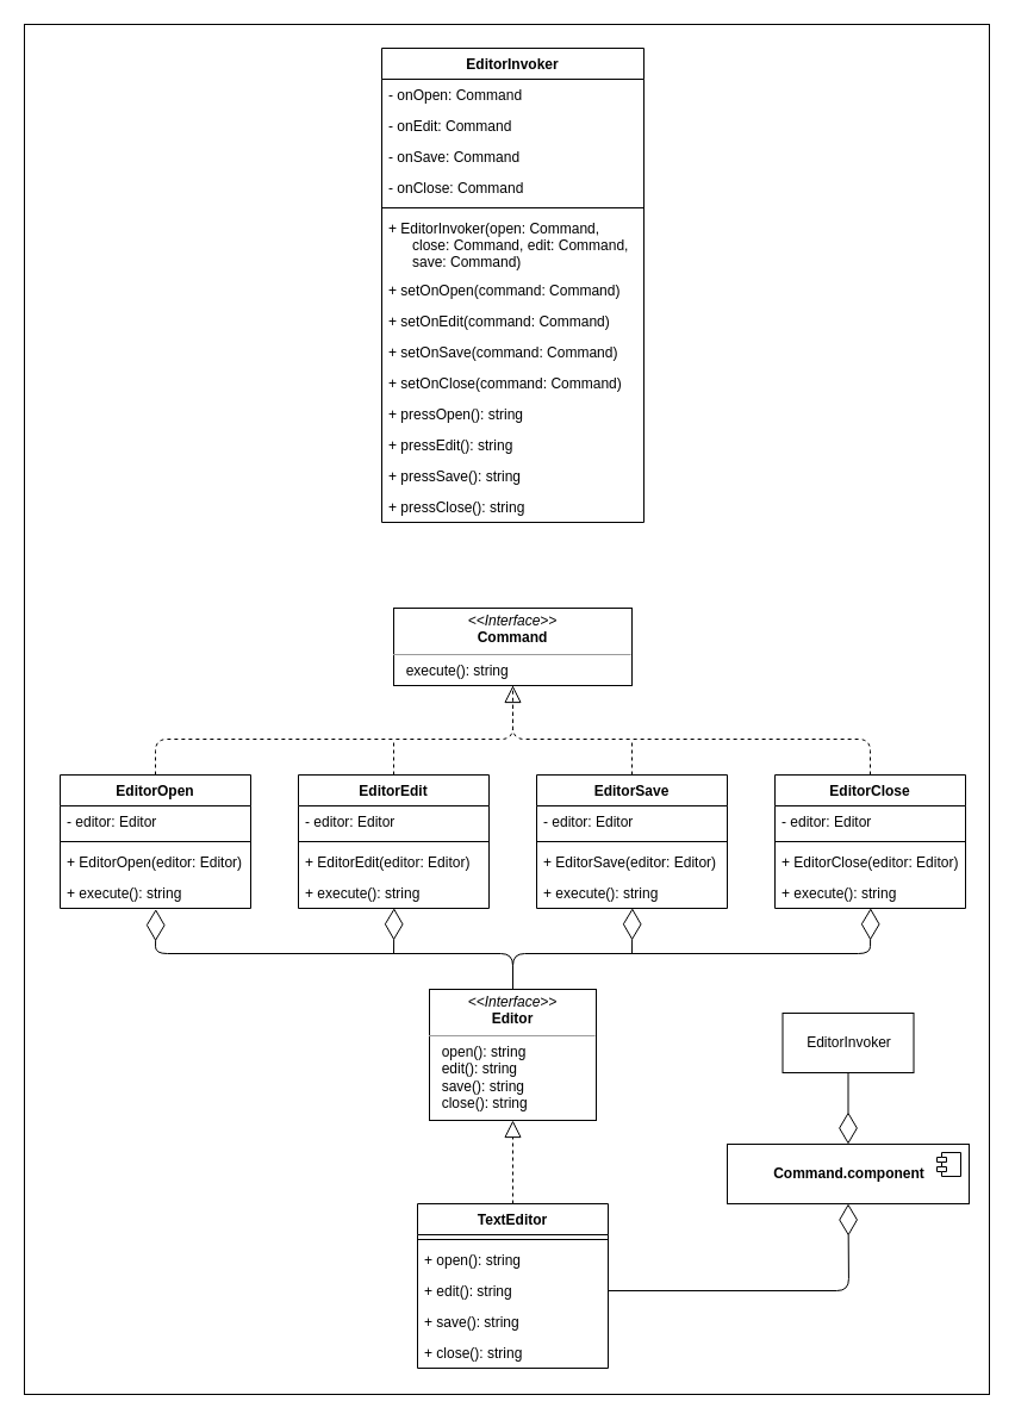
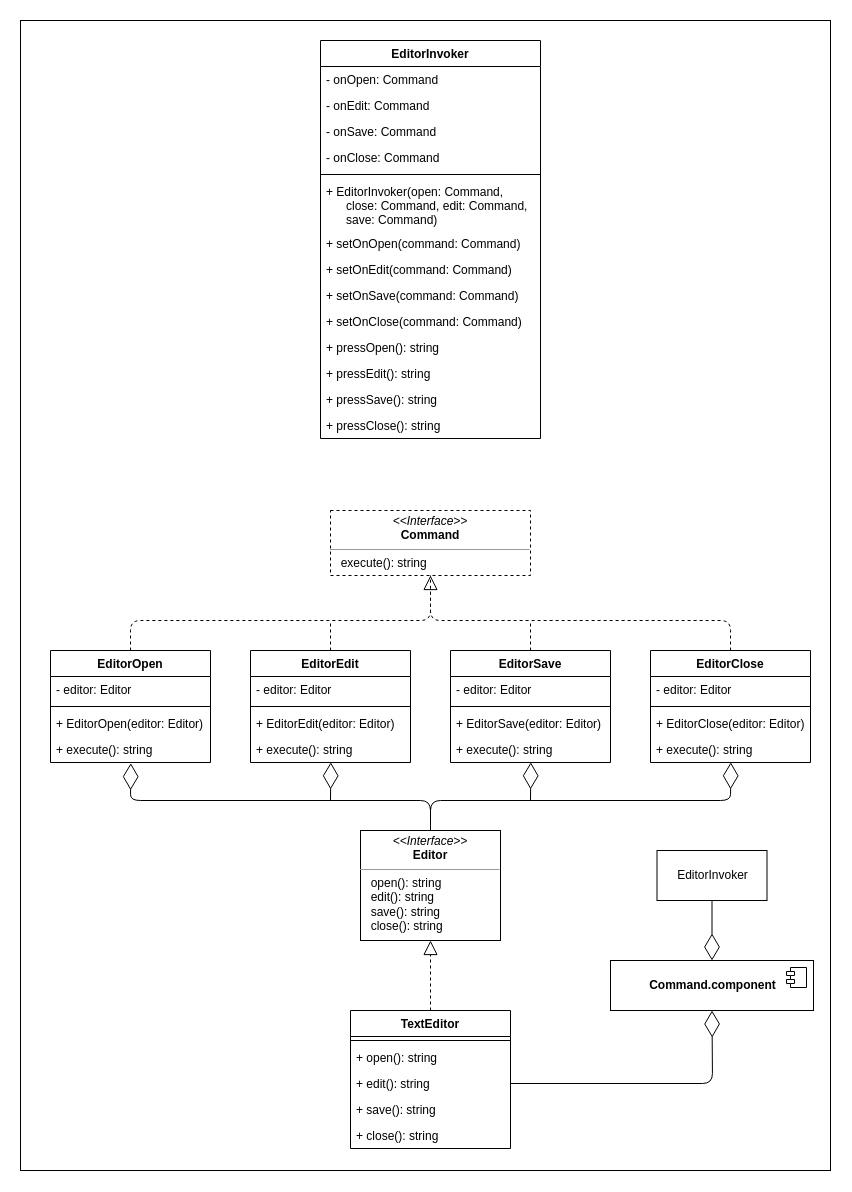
  <mxCell id="0" />
  <mxCell id="1" parent="0" />
  <mxCell id="2" value="" style="rounded=0;whiteSpace=wrap;html=1;" vertex="1" parent="1"><mxGeometry x="20" y="20" width="810" height="1150" as="geometry" /></mxCell>
  <mxCell id="3" value="EditorInvoker" style="swimlane;fontStyle=1;align=center;verticalAlign=top;childLayout=stackLayout;horizontal=1;startSize=26;horizontalStack=0;resizeParent=1;resizeParentMax=0;resizeLast=0;collapsible=1;marginBottom=0;" vertex="1" parent="1"><mxGeometry x="320" y="40" width="220" height="398" as="geometry" /></mxCell>
  <mxCell id="4" value="- onOpen: Command" style="text;strokeColor=none;fillColor=none;align=left;verticalAlign=top;spacingLeft=4;spacingRight=4;overflow=hidden;rotatable=0;points=[[0,0.5],[1,0.5]];portConstraint=eastwest;" vertex="1" parent="3"><mxGeometry y="26" width="220" height="26" as="geometry" /></mxCell>
  <mxCell id="5" value="- onEdit: Command" style="text;strokeColor=none;fillColor=none;align=left;verticalAlign=top;spacingLeft=4;spacingRight=4;overflow=hidden;rotatable=0;points=[[0,0.5],[1,0.5]];portConstraint=eastwest;" vertex="1" parent="3"><mxGeometry y="52" width="220" height="26" as="geometry" /></mxCell>
  <mxCell id="6" value="- onSave: Command" style="text;strokeColor=none;fillColor=none;align=left;verticalAlign=top;spacingLeft=4;spacingRight=4;overflow=hidden;rotatable=0;points=[[0,0.5],[1,0.5]];portConstraint=eastwest;" vertex="1" parent="3"><mxGeometry y="78" width="220" height="26" as="geometry" /></mxCell>
  <mxCell id="7" value="- onClose: Command" style="text;strokeColor=none;fillColor=none;align=left;verticalAlign=top;spacingLeft=4;spacingRight=4;overflow=hidden;rotatable=0;points=[[0,0.5],[1,0.5]];portConstraint=eastwest;" vertex="1" parent="3"><mxGeometry y="104" width="220" height="26" as="geometry" /></mxCell>
  <mxCell id="8" value="" style="line;strokeWidth=1;fillColor=none;align=left;verticalAlign=middle;spacingTop=-1;spacingLeft=3;spacingRight=3;rotatable=0;labelPosition=right;points=[];portConstraint=eastwest;" vertex="1" parent="3"><mxGeometry y="130" width="220" height="8" as="geometry" /></mxCell>
  <mxCell id="9" value="+ EditorInvoker(open: Command,&#10;      close: Command, edit: Command, &#10;      save: Command)" style="text;strokeColor=none;fillColor=none;align=left;verticalAlign=top;spacingLeft=4;spacingRight=4;overflow=hidden;rotatable=0;points=[[0,0.5],[1,0.5]];portConstraint=eastwest;" vertex="1" parent="3"><mxGeometry y="138" width="220" height="52" as="geometry" /></mxCell>
  <mxCell id="10" value="+ setOnOpen(command: Command)" style="text;strokeColor=none;fillColor=none;align=left;verticalAlign=top;spacingLeft=4;spacingRight=4;overflow=hidden;rotatable=0;points=[[0,0.5],[1,0.5]];portConstraint=eastwest;" vertex="1" parent="3"><mxGeometry y="190" width="220" height="26" as="geometry" /></mxCell>
  <mxCell id="11" value="+ setOnEdit(command: Command)" style="text;strokeColor=none;fillColor=none;align=left;verticalAlign=top;spacingLeft=4;spacingRight=4;overflow=hidden;rotatable=0;points=[[0,0.5],[1,0.5]];portConstraint=eastwest;" vertex="1" parent="3"><mxGeometry y="216" width="220" height="26" as="geometry" /></mxCell>
  <mxCell id="12" value="+ setOnSave(command: Command)" style="text;strokeColor=none;fillColor=none;align=left;verticalAlign=top;spacingLeft=4;spacingRight=4;overflow=hidden;rotatable=0;points=[[0,0.5],[1,0.5]];portConstraint=eastwest;" vertex="1" parent="3"><mxGeometry y="242" width="220" height="26" as="geometry" /></mxCell>
  <mxCell id="13" value="+ setOnClose(command: Command)" style="text;strokeColor=none;fillColor=none;align=left;verticalAlign=top;spacingLeft=4;spacingRight=4;overflow=hidden;rotatable=0;points=[[0,0.5],[1,0.5]];portConstraint=eastwest;" vertex="1" parent="3"><mxGeometry y="268" width="220" height="26" as="geometry" /></mxCell>
  <mxCell id="14" value="+ pressOpen(): string" style="text;strokeColor=none;fillColor=none;align=left;verticalAlign=top;spacingLeft=4;spacingRight=4;overflow=hidden;rotatable=0;points=[[0,0.5],[1,0.5]];portConstraint=eastwest;" vertex="1" parent="3"><mxGeometry y="294" width="220" height="26" as="geometry" /></mxCell>
  <mxCell id="15" value="+ pressEdit(): string" style="text;strokeColor=none;fillColor=none;align=left;verticalAlign=top;spacingLeft=4;spacingRight=4;overflow=hidden;rotatable=0;points=[[0,0.5],[1,0.5]];portConstraint=eastwest;" vertex="1" parent="3"><mxGeometry y="320" width="220" height="26" as="geometry" /></mxCell>
  <mxCell id="16" value="+ pressSave(): string" style="text;strokeColor=none;fillColor=none;align=left;verticalAlign=top;spacingLeft=4;spacingRight=4;overflow=hidden;rotatable=0;points=[[0,0.5],[1,0.5]];portConstraint=eastwest;" vertex="1" parent="3"><mxGeometry y="346" width="220" height="26" as="geometry" /></mxCell>
  <mxCell id="17" value="+ pressClose(): string" style="text;strokeColor=none;fillColor=none;align=left;verticalAlign=top;spacingLeft=4;spacingRight=4;overflow=hidden;rotatable=0;points=[[0,0.5],[1,0.5]];portConstraint=eastwest;" vertex="1" parent="3"><mxGeometry y="372" width="220" height="26" as="geometry" /></mxCell>
- <mxCell id="18" value="&lt;p style=&quot;margin: 0px ; margin-top: 4px ; text-align: center&quot;&gt;&lt;i&gt;&amp;lt;&amp;lt;Interface&amp;gt;&amp;gt;&lt;/i&gt;&lt;br&gt;&lt;b&gt;Command&lt;/b&gt;&lt;/p&gt;&lt;hr size=&quot;1&quot;&gt;&lt;p style=&quot;margin: 0px ; margin-left: 4px&quot;&gt;&amp;nbsp; execute(): string&lt;/p&gt;" style="verticalAlign=top;align=left;overflow=fill;fontSize=12;fontFamily=Helvetica;html=1;" vertex="1" parent="1"><mxGeometry x="330" y="510" width="200" height="65" as="geometry" /></mxCell>
+ <mxCell id="18" value="&lt;p style=&quot;margin: 0px ; margin-top: 4px ; text-align: center&quot;&gt;&lt;i&gt;&amp;lt;&amp;lt;Interface&amp;gt;&amp;gt;&lt;/i&gt;&lt;br&gt;&lt;b&gt;Command&lt;/b&gt;&lt;/p&gt;&lt;hr size=&quot;1&quot;&gt;&lt;p style=&quot;margin: 0px ; margin-left: 4px&quot;&gt;&amp;nbsp; execute(): string&lt;/p&gt;" style="verticalAlign=top;align=left;overflow=fill;fontSize=12;fontFamily=Helvetica;html=1;dashed=1;" vertex="1" parent="1"><mxGeometry x="330" y="510" width="200" height="65" as="geometry" /></mxCell>
  <mxCell id="19" value="EditorEdit" style="swimlane;fontStyle=1;align=center;verticalAlign=top;childLayout=stackLayout;horizontal=1;startSize=26;horizontalStack=0;resizeParent=1;resizeParentMax=0;resizeLast=0;collapsible=1;marginBottom=0;" vertex="1" parent="1"><mxGeometry x="250" y="650" width="160" height="112" as="geometry" /></mxCell>
  <mxCell id="20" value="- editor: Editor" style="text;strokeColor=none;fillColor=none;align=left;verticalAlign=top;spacingLeft=4;spacingRight=4;overflow=hidden;rotatable=0;points=[[0,0.5],[1,0.5]];portConstraint=eastwest;" vertex="1" parent="19"><mxGeometry y="26" width="160" height="26" as="geometry" /></mxCell>
  <mxCell id="21" value="" style="line;strokeWidth=1;fillColor=none;align=left;verticalAlign=middle;spacingTop=-1;spacingLeft=3;spacingRight=3;rotatable=0;labelPosition=right;points=[];portConstraint=eastwest;" vertex="1" parent="19"><mxGeometry y="52" width="160" height="8" as="geometry" /></mxCell>
  <mxCell id="22" value="+ EditorEdit(editor: Editor)" style="text;strokeColor=none;fillColor=none;align=left;verticalAlign=top;spacingLeft=4;spacingRight=4;overflow=hidden;rotatable=0;points=[[0,0.5],[1,0.5]];portConstraint=eastwest;" vertex="1" parent="19"><mxGeometry y="60" width="160" height="26" as="geometry" /></mxCell>
  <mxCell id="23" value="+ execute(): string" style="text;strokeColor=none;fillColor=none;align=left;verticalAlign=top;spacingLeft=4;spacingRight=4;overflow=hidden;rotatable=0;points=[[0,0.5],[1,0.5]];portConstraint=eastwest;" vertex="1" parent="19"><mxGeometry y="86" width="160" height="26" as="geometry" /></mxCell>
  <mxCell id="24" value="EditorOpen" style="swimlane;fontStyle=1;align=center;verticalAlign=top;childLayout=stackLayout;horizontal=1;startSize=26;horizontalStack=0;resizeParent=1;resizeParentMax=0;resizeLast=0;collapsible=1;marginBottom=0;" vertex="1" parent="1"><mxGeometry x="50" y="650" width="160" height="112" as="geometry" /></mxCell>
  <mxCell id="25" value="- editor: Editor" style="text;strokeColor=none;fillColor=none;align=left;verticalAlign=top;spacingLeft=4;spacingRight=4;overflow=hidden;rotatable=0;points=[[0,0.5],[1,0.5]];portConstraint=eastwest;" vertex="1" parent="24"><mxGeometry y="26" width="160" height="26" as="geometry" /></mxCell>
  <mxCell id="26" value="" style="line;strokeWidth=1;fillColor=none;align=left;verticalAlign=middle;spacingTop=-1;spacingLeft=3;spacingRight=3;rotatable=0;labelPosition=right;points=[];portConstraint=eastwest;" vertex="1" parent="24"><mxGeometry y="52" width="160" height="8" as="geometry" /></mxCell>
  <mxCell id="27" value="+ EditorOpen(editor: Editor)" style="text;strokeColor=none;fillColor=none;align=left;verticalAlign=top;spacingLeft=4;spacingRight=4;overflow=hidden;rotatable=0;points=[[0,0.5],[1,0.5]];portConstraint=eastwest;" vertex="1" parent="24"><mxGeometry y="60" width="160" height="26" as="geometry" /></mxCell>
  <mxCell id="28" value="+ execute(): string" style="text;strokeColor=none;fillColor=none;align=left;verticalAlign=top;spacingLeft=4;spacingRight=4;overflow=hidden;rotatable=0;points=[[0,0.5],[1,0.5]];portConstraint=eastwest;" vertex="1" parent="24"><mxGeometry y="86" width="160" height="26" as="geometry" /></mxCell>
  <mxCell id="29" value="EditorSave" style="swimlane;fontStyle=1;align=center;verticalAlign=top;childLayout=stackLayout;horizontal=1;startSize=26;horizontalStack=0;resizeParent=1;resizeParentMax=0;resizeLast=0;collapsible=1;marginBottom=0;" vertex="1" parent="1"><mxGeometry x="450" y="650" width="160" height="112" as="geometry" /></mxCell>
  <mxCell id="30" value="- editor: Editor" style="text;strokeColor=none;fillColor=none;align=left;verticalAlign=top;spacingLeft=4;spacingRight=4;overflow=hidden;rotatable=0;points=[[0,0.5],[1,0.5]];portConstraint=eastwest;" vertex="1" parent="29"><mxGeometry y="26" width="160" height="26" as="geometry" /></mxCell>
  <mxCell id="31" value="" style="line;strokeWidth=1;fillColor=none;align=left;verticalAlign=middle;spacingTop=-1;spacingLeft=3;spacingRight=3;rotatable=0;labelPosition=right;points=[];portConstraint=eastwest;" vertex="1" parent="29"><mxGeometry y="52" width="160" height="8" as="geometry" /></mxCell>
  <mxCell id="32" value="+ EditorSave(editor: Editor)" style="text;strokeColor=none;fillColor=none;align=left;verticalAlign=top;spacingLeft=4;spacingRight=4;overflow=hidden;rotatable=0;points=[[0,0.5],[1,0.5]];portConstraint=eastwest;" vertex="1" parent="29"><mxGeometry y="60" width="160" height="26" as="geometry" /></mxCell>
  <mxCell id="33" value="+ execute(): string" style="text;strokeColor=none;fillColor=none;align=left;verticalAlign=top;spacingLeft=4;spacingRight=4;overflow=hidden;rotatable=0;points=[[0,0.5],[1,0.5]];portConstraint=eastwest;" vertex="1" parent="29"><mxGeometry y="86" width="160" height="26" as="geometry" /></mxCell>
  <mxCell id="34" value="EditorClose" style="swimlane;fontStyle=1;align=center;verticalAlign=top;childLayout=stackLayout;horizontal=1;startSize=26;horizontalStack=0;resizeParent=1;resizeParentMax=0;resizeLast=0;collapsible=1;marginBottom=0;" vertex="1" parent="1"><mxGeometry x="650" y="650" width="160" height="112" as="geometry" /></mxCell>
  <mxCell id="35" value="- editor: Editor" style="text;strokeColor=none;fillColor=none;align=left;verticalAlign=top;spacingLeft=4;spacingRight=4;overflow=hidden;rotatable=0;points=[[0,0.5],[1,0.5]];portConstraint=eastwest;" vertex="1" parent="34"><mxGeometry y="26" width="160" height="26" as="geometry" /></mxCell>
  <mxCell id="36" value="" style="line;strokeWidth=1;fillColor=none;align=left;verticalAlign=middle;spacingTop=-1;spacingLeft=3;spacingRight=3;rotatable=0;labelPosition=right;points=[];portConstraint=eastwest;" vertex="1" parent="34"><mxGeometry y="52" width="160" height="8" as="geometry" /></mxCell>
  <mxCell id="37" value="+ EditorClose(editor: Editor)" style="text;strokeColor=none;fillColor=none;align=left;verticalAlign=top;spacingLeft=4;spacingRight=4;overflow=hidden;rotatable=0;points=[[0,0.5],[1,0.5]];portConstraint=eastwest;" vertex="1" parent="34"><mxGeometry y="60" width="160" height="26" as="geometry" /></mxCell>
  <mxCell id="38" value="+ execute(): string" style="text;strokeColor=none;fillColor=none;align=left;verticalAlign=top;spacingLeft=4;spacingRight=4;overflow=hidden;rotatable=0;points=[[0,0.5],[1,0.5]];portConstraint=eastwest;" vertex="1" parent="34"><mxGeometry y="86" width="160" height="26" as="geometry" /></mxCell>
  <mxCell id="39" value="" style="endArrow=block;dashed=1;endFill=0;endSize=12;html=1;entryX=0.5;entryY=1;entryDx=0;entryDy=0;exitX=0.5;exitY=0;exitDx=0;exitDy=0;" edge="1" parent="1" source="24" target="18"><mxGeometry width="160" relative="1" as="geometry"><mxPoint x="350" y="850" as="sourcePoint" /><mxPoint x="510" y="850" as="targetPoint" /><Array as="points"><mxPoint x="130" y="620" /><mxPoint x="430" y="620" /></Array></mxGeometry></mxCell>
  <mxCell id="40" value="" style="endArrow=none;dashed=1;endFill=0;endSize=12;html=1;exitX=0.5;exitY=0;exitDx=0;exitDy=0;entryX=0.5;entryY=1;entryDx=0;entryDy=0;" edge="1" parent="1" source="34" target="18"><mxGeometry width="160" relative="1" as="geometry"><mxPoint x="690" y="580" as="sourcePoint" /><mxPoint x="660" y="580" as="targetPoint" /><Array as="points"><mxPoint x="730" y="620" /><mxPoint x="430" y="620" /></Array></mxGeometry></mxCell>
  <mxCell id="41" value="" style="endArrow=none;dashed=1;html=1;exitX=0.5;exitY=0;exitDx=0;exitDy=0;" edge="1" parent="1" source="19"><mxGeometry width="50" height="50" relative="1" as="geometry"><mxPoint x="260" y="620" as="sourcePoint" /><mxPoint x="330" y="620" as="targetPoint" /></mxGeometry></mxCell>
  <mxCell id="42" value="" style="endArrow=none;dashed=1;html=1;exitX=0.5;exitY=0;exitDx=0;exitDy=0;" edge="1" parent="1" source="29"><mxGeometry width="50" height="50" relative="1" as="geometry"><mxPoint x="540" y="620" as="sourcePoint" /><mxPoint x="530" y="620" as="targetPoint" /></mxGeometry></mxCell>
  <mxCell id="43" value="&lt;p style=&quot;margin: 0px ; margin-top: 4px ; text-align: center&quot;&gt;&lt;i&gt;&amp;lt;&amp;lt;Interface&amp;gt;&amp;gt;&lt;/i&gt;&lt;br&gt;&lt;b&gt;Editor&lt;/b&gt;&lt;/p&gt;&lt;hr size=&quot;1&quot;&gt;&lt;p style=&quot;margin: 0px ; margin-left: 4px&quot;&gt;&amp;nbsp; open(): string&lt;/p&gt;&lt;p style=&quot;margin: 0px ; margin-left: 4px&quot;&gt;&amp;nbsp; edit(): string&lt;/p&gt;&lt;p style=&quot;margin: 0px ; margin-left: 4px&quot;&gt;&amp;nbsp; save(): string&lt;/p&gt;&lt;p style=&quot;margin: 0px ; margin-left: 4px&quot;&gt;&amp;nbsp; close(): string&lt;/p&gt;" style="verticalAlign=top;align=left;overflow=fill;fontSize=12;fontFamily=Helvetica;html=1;" vertex="1" parent="1"><mxGeometry x="360" y="830" width="140" height="110" as="geometry" /></mxCell>
  <mxCell id="44" value="" style="endArrow=diamondThin;endFill=0;endSize=24;html=1;entryX=0.502;entryY=1.026;entryDx=0;entryDy=0;entryPerimeter=0;exitX=0.5;exitY=0;exitDx=0;exitDy=0;" edge="1" parent="1" source="43" target="28"><mxGeometry width="160" relative="1" as="geometry"><mxPoint x="140" y="910" as="sourcePoint" /><mxPoint x="300" y="910" as="targetPoint" /><Array as="points"><mxPoint x="430" y="800" /><mxPoint x="130" y="800" /></Array></mxGeometry></mxCell>
  <mxCell id="45" value="" style="endArrow=diamondThin;endFill=0;endSize=24;html=1;entryX=0.502;entryY=0.994;entryDx=0;entryDy=0;entryPerimeter=0;exitX=0.5;exitY=0;exitDx=0;exitDy=0;" edge="1" parent="1" source="43" target="38"><mxGeometry width="160" relative="1" as="geometry"><mxPoint x="590" y="900" as="sourcePoint" /><mxPoint x="750" y="900" as="targetPoint" /><Array as="points"><mxPoint x="430" y="800" /><mxPoint x="730" y="800" /></Array></mxGeometry></mxCell>
  <mxCell id="46" value="" style="endArrow=diamondThin;endFill=0;endSize=24;html=1;entryX=0.502;entryY=0.994;entryDx=0;entryDy=0;entryPerimeter=0;" edge="1" parent="1" target="23"><mxGeometry width="160" relative="1" as="geometry"><mxPoint x="330" y="800" as="sourcePoint" /><mxPoint x="380" y="900" as="targetPoint" /></mxGeometry></mxCell>
  <mxCell id="47" value="" style="endArrow=diamondThin;endFill=0;endSize=24;html=1;entryX=0.502;entryY=0.994;entryDx=0;entryDy=0;entryPerimeter=0;" edge="1" parent="1" target="33"><mxGeometry width="160" relative="1" as="geometry"><mxPoint x="530" y="800" as="sourcePoint" /><mxPoint x="780" y="930" as="targetPoint" /></mxGeometry></mxCell>
  <mxCell id="48" value="TextEditor" style="swimlane;fontStyle=1;align=center;verticalAlign=top;childLayout=stackLayout;horizontal=1;startSize=26;horizontalStack=0;resizeParent=1;resizeParentMax=0;resizeLast=0;collapsible=1;marginBottom=0;" vertex="1" parent="1"><mxGeometry x="350" y="1010" width="160" height="138" as="geometry" /></mxCell>
  <mxCell id="49" value="" style="line;strokeWidth=1;fillColor=none;align=left;verticalAlign=middle;spacingTop=-1;spacingLeft=3;spacingRight=3;rotatable=0;labelPosition=right;points=[];portConstraint=eastwest;" vertex="1" parent="48"><mxGeometry y="26" width="160" height="8" as="geometry" /></mxCell>
  <mxCell id="50" value="+ open(): string" style="text;strokeColor=none;fillColor=none;align=left;verticalAlign=top;spacingLeft=4;spacingRight=4;overflow=hidden;rotatable=0;points=[[0,0.5],[1,0.5]];portConstraint=eastwest;" vertex="1" parent="48"><mxGeometry y="34" width="160" height="26" as="geometry" /></mxCell>
  <mxCell id="51" value="+ edit(): string" style="text;strokeColor=none;fillColor=none;align=left;verticalAlign=top;spacingLeft=4;spacingRight=4;overflow=hidden;rotatable=0;points=[[0,0.5],[1,0.5]];portConstraint=eastwest;" vertex="1" parent="48"><mxGeometry y="60" width="160" height="26" as="geometry" /></mxCell>
  <mxCell id="52" value="+ save(): string" style="text;strokeColor=none;fillColor=none;align=left;verticalAlign=top;spacingLeft=4;spacingRight=4;overflow=hidden;rotatable=0;points=[[0,0.5],[1,0.5]];portConstraint=eastwest;" vertex="1" parent="48"><mxGeometry y="86" width="160" height="26" as="geometry" /></mxCell>
  <mxCell id="53" value="+ close(): string" style="text;strokeColor=none;fillColor=none;align=left;verticalAlign=top;spacingLeft=4;spacingRight=4;overflow=hidden;rotatable=0;points=[[0,0.5],[1,0.5]];portConstraint=eastwest;" vertex="1" parent="48"><mxGeometry y="112" width="160" height="26" as="geometry" /></mxCell>
  <mxCell id="54" value="" style="endArrow=block;dashed=1;endFill=0;endSize=12;html=1;entryX=0.5;entryY=1;entryDx=0;entryDy=0;exitX=0.5;exitY=0;exitDx=0;exitDy=0;" edge="1" parent="1" source="48" target="43"><mxGeometry width="160" relative="1" as="geometry"><mxPoint x="30" y="960" as="sourcePoint" /><mxPoint x="190" y="960" as="targetPoint" /></mxGeometry></mxCell>
  <mxCell id="55" value="Command.component" style="html=1;dropTarget=0;fontStyle=1" vertex="1" parent="1"><mxGeometry x="610" y="960" width="203" height="50" as="geometry" /></mxCell>
  <mxCell id="56" value="" style="shape=module;jettyWidth=8;jettyHeight=4;" vertex="1" parent="55"><mxGeometry x="1" width="20" height="20" relative="1" as="geometry"><mxPoint x="-27" y="7" as="offset" /></mxGeometry></mxCell>
  <mxCell id="57" value="" style="endArrow=diamondThin;endFill=0;endSize=24;html=1;entryX=0.5;entryY=1;entryDx=0;entryDy=0;exitX=1;exitY=0.5;exitDx=0;exitDy=0;" edge="1" parent="1" source="51" target="55"><mxGeometry width="160" relative="1" as="geometry"><mxPoint x="670" y="1100" as="sourcePoint" /><mxPoint x="830" y="1100" as="targetPoint" /><Array as="points"><mxPoint x="712" y="1083" /></Array></mxGeometry></mxCell>
  <mxCell id="58" value="EditorInvoker" style="html=1;" vertex="1" parent="1"><mxGeometry x="656.5" y="850" width="110" height="50" as="geometry" /></mxCell>
  <mxCell id="59" value="" style="endArrow=diamondThin;endFill=0;endSize=24;html=1;entryX=0.5;entryY=0;entryDx=0;entryDy=0;exitX=0.5;exitY=1;exitDx=0;exitDy=0;" edge="1" parent="1" source="58" target="55"><mxGeometry width="160" relative="1" as="geometry"><mxPoint x="560" y="920" as="sourcePoint" /><mxPoint x="720" y="920" as="targetPoint" /></mxGeometry></mxCell>
